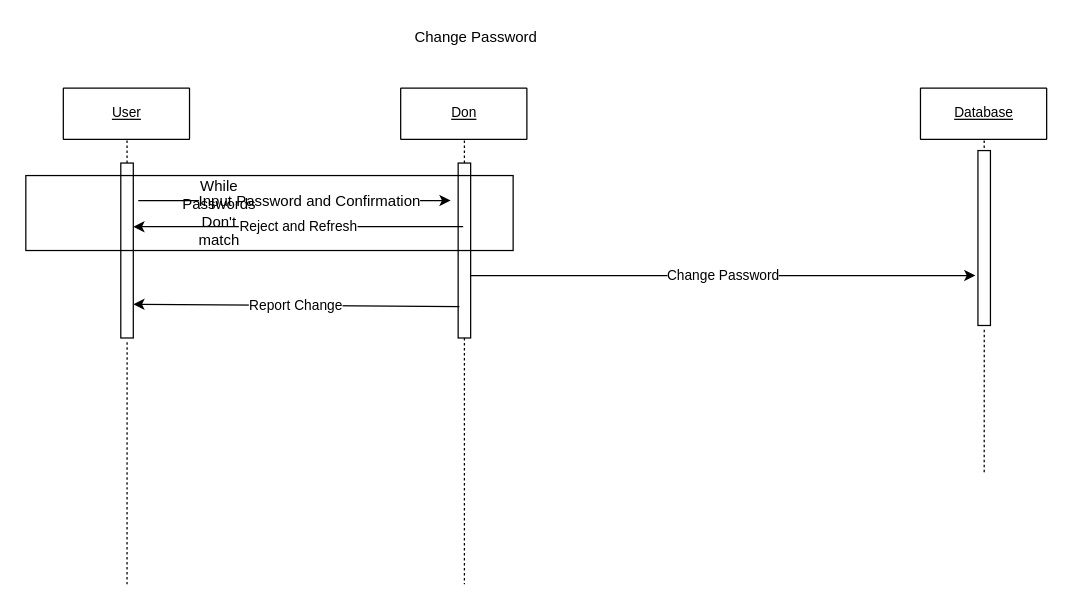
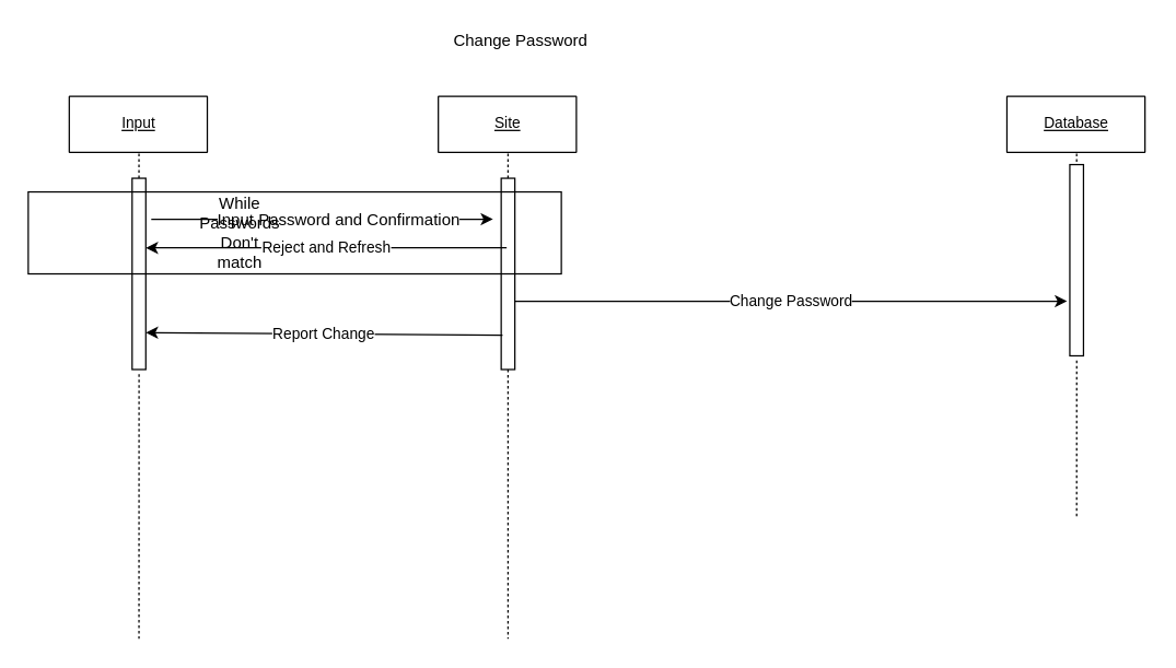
  <mxCell id="0" />
  <mxCell id="1" parent="0" />
  <mxCell id="2" style="vsdxID=3;fillColor=none;gradientColor=none;strokeColor=none;spacingTop=-3;spacingBottom=-3;spacingLeft=-3;spacingRight=-3;labelBackgroundColor=none;rounded=0;html=1;whiteSpace=wrap;" parent="1" vertex="1"><mxGeometry x="50" y="70" width="101" height="41" as="geometry" /></mxCell>
  <mxCell id="3" style="vsdxID=4;fillColor=#ffffff;gradientColor=none;shape=stencil(pZFLDsIwDERP4y1yEiEOUMoFOEFEDLEISZWG7+lJaypVFSvY2TPPsjUG0/TedgQa+5LTme7sigezBa05espcagWmBdMcU6ZTTtfopO9sJTWOCjmZUQOt0ebDnl8kGq6M2qzFkMlLug0bHx9frOdEo7A7YQPHGavwH3rqv8I/o8sbajFGI6FxCJLs3F9GWSV5g2nf);strokeColor=#000000;spacingTop=-3;spacingBottom=-3;spacingLeft=-3;spacingRight=-3;labelBackgroundColor=none;rounded=1;html=1;whiteSpace=wrap;" parent="2" vertex="1"><mxGeometry width="101" height="41" as="geometry" /></mxCell>
- <mxCell id="4" value="&lt;p style=&quot;align:center;margin-left:0;margin-right:0;margin-top:0px;margin-bottom:0px;text-indent:0;valign:middle;direction:ltr;&quot;&gt;&lt;font style=&quot;font-size:11px;font-family:Arial;color:#000000;direction:ltr;letter-spacing:0px;line-height:100%;opacity:1&quot;&gt;&lt;u&gt;User&lt;/u&gt;&lt;/font&gt;&lt;/p&gt;" style="text;vsdxID=3;fillColor=none;gradientColor=none;strokeColor=none;spacingTop=-3;spacingBottom=-3;spacingLeft=-3;spacingRight=-3;labelBackgroundColor=none;rounded=0;html=1;whiteSpace=wrap;verticalAlign=middle;align=center;;html=1;" parent="2" vertex="1"><mxGeometry y="-0.48" width="101.6" height="41.91" as="geometry" /></mxCell>
+ <mxCell id="4" value="&lt;p style=&quot;align:center;margin-left:0;margin-right:0;margin-top:0px;margin-bottom:0px;text-indent:0;valign:middle;direction:ltr;&quot;&gt;&lt;font style=&quot;font-size:11px;font-family:Arial;color:#000000;direction:ltr;letter-spacing:0px;line-height:100%;opacity:1&quot;&gt;&lt;u&gt;Input&lt;/u&gt;&lt;/font&gt;&lt;/p&gt;" style="text;vsdxID=3;fillColor=none;gradientColor=none;strokeColor=none;spacingTop=-3;spacingBottom=-3;spacingLeft=-3;spacingRight=-3;labelBackgroundColor=none;rounded=0;html=1;whiteSpace=wrap;verticalAlign=middle;align=center;;html=1;" parent="2" vertex="1"><mxGeometry y="-0.48" width="101.6" height="41.91" as="geometry" /></mxCell>
  <mxCell id="5" style="vsdxID=5;fillColor=none;gradientColor=none;strokeColor=none;spacingTop=-3;spacingBottom=-3;spacingLeft=-3;spacingRight=-3;labelBackgroundColor=none;rounded=0;html=1;whiteSpace=wrap;" parent="1" vertex="1"><mxGeometry x="320" y="70" width="101" height="41" as="geometry" /></mxCell>
  <mxCell id="6" style="vsdxID=6;fillColor=#ffffff;gradientColor=none;shape=stencil(pZFLDsIwDERP4y1yEiEOUMoFOEFEDLEISZWG7+lJaypVFSvY2TPPsjUG0/TedgQa+5LTme7sigezBa05espcagWmBdMcU6ZTTtfopO9sJTWOCjmZUQOt0ebDnl8kGq6M2qzFkMlLug0bHx9frOdEo7A7YQPHGavwH3rqv8I/o8sbajFGI6FxCJLs3F9GWSV5g2nf);strokeColor=#000000;spacingTop=-3;spacingBottom=-3;spacingLeft=-3;spacingRight=-3;labelBackgroundColor=none;rounded=1;html=1;whiteSpace=wrap;" parent="5" vertex="1"><mxGeometry width="101" height="41" as="geometry" /></mxCell>
- <mxCell id="7" value="&lt;p style=&quot;align:center;margin-left:0;margin-right:0;margin-top:0px;margin-bottom:0px;text-indent:0;valign:middle;direction:ltr;&quot;&gt;&lt;font style=&quot;font-size:11px;font-family:Arial;color:#000000;direction:ltr;letter-spacing:0px;line-height:100%;opacity:1&quot;&gt;&lt;u&gt;Don&lt;/u&gt;&lt;/font&gt;&lt;/p&gt;" style="text;vsdxID=5;fillColor=none;gradientColor=none;strokeColor=none;spacingTop=-3;spacingBottom=-3;spacingLeft=-3;spacingRight=-3;labelBackgroundColor=none;rounded=0;html=1;whiteSpace=wrap;verticalAlign=middle;align=center;;html=1;" parent="5" vertex="1"><mxGeometry y="-0.48" width="101.6" height="41.91" as="geometry" /></mxCell>
+ <mxCell id="7" value="&lt;p style=&quot;align:center;margin-left:0;margin-right:0;margin-top:0px;margin-bottom:0px;text-indent:0;valign:middle;direction:ltr;&quot;&gt;&lt;font style=&quot;font-size:11px;font-family:Arial;color:#000000;direction:ltr;letter-spacing:0px;line-height:100%;opacity:1&quot;&gt;&lt;u&gt;Site&lt;/u&gt;&lt;/font&gt;&lt;/p&gt;" style="text;vsdxID=5;fillColor=none;gradientColor=none;strokeColor=none;spacingTop=-3;spacingBottom=-3;spacingLeft=-3;spacingRight=-3;labelBackgroundColor=none;rounded=0;html=1;whiteSpace=wrap;verticalAlign=middle;align=center;;html=1;" parent="5" vertex="1"><mxGeometry y="-0.48" width="101.6" height="41.91" as="geometry" /></mxCell>
  <mxCell id="8" style="vsdxID=7;fillColor=none;gradientColor=none;strokeColor=none;spacingTop=-3;spacingBottom=-3;spacingLeft=-3;spacingRight=-3;labelBackgroundColor=none;rounded=0;html=1;whiteSpace=wrap;" parent="1" vertex="1"><mxGeometry x="736" y="70" width="101" height="41" as="geometry" /></mxCell>
  <mxCell id="9" style="vsdxID=8;fillColor=#ffffff;gradientColor=none;shape=stencil(pZFLDsIwDERP4y1yEiEOUMoFOEFEDLEISZWG7+lJaypVFSvY2TPPsjUG0/TedgQa+5LTme7sigezBa05espcagWmBdMcU6ZTTtfopO9sJTWOCjmZUQOt0ebDnl8kGq6M2qzFkMlLug0bHx9frOdEo7A7YQPHGavwH3rqv8I/o8sbajFGI6FxCJLs3F9GWSV5g2nf);strokeColor=#000000;spacingTop=-3;spacingBottom=-3;spacingLeft=-3;spacingRight=-3;labelBackgroundColor=none;rounded=1;html=1;whiteSpace=wrap;" parent="8" vertex="1"><mxGeometry width="101" height="41" as="geometry" /></mxCell>
  <mxCell id="10" value="&lt;p style=&quot;align:center;margin-left:0;margin-right:0;margin-top:0px;margin-bottom:0px;text-indent:0;valign:middle;direction:ltr;&quot;&gt;&lt;font style=&quot;font-size:11px;font-family:Arial;color:#000000;direction:ltr;letter-spacing:0px;line-height:100%;opacity:1&quot;&gt;&lt;u&gt;Database&lt;/u&gt;&lt;/font&gt;&lt;/p&gt;" style="text;vsdxID=7;fillColor=none;gradientColor=none;strokeColor=none;spacingTop=-3;spacingBottom=-3;spacingLeft=-3;spacingRight=-3;labelBackgroundColor=none;rounded=0;html=1;whiteSpace=wrap;verticalAlign=middle;align=center;;html=1;" parent="8" vertex="1"><mxGeometry y="-0.48" width="101.6" height="41.91" as="geometry" /></mxCell>
  <mxCell id="11" style="vsdxID=10;edgeStyle=none;dashed=1;dashPattern=2.00 2.00;startArrow=none;endArrow=none;startSize=5;endSize=5;strokeColor=#000000;spacingTop=-3;spacingBottom=-3;spacingLeft=-3;spacingRight=-3;verticalAlign=middle;html=1;labelBackgroundColor=none;rounded=0;" parent="1" edge="1" source="16"><mxGeometry relative="1" as="geometry"><mxPoint as="offset" /><Array as="points" /><mxPoint x="371" y="112" as="sourcePoint" /><mxPoint x="371" y="467" as="targetPoint" /></mxGeometry></mxCell>
  <mxCell id="12" style="vsdxID=9;edgeStyle=none;dashed=1;dashPattern=2.00 2.00;startArrow=none;endArrow=none;startSize=5;endSize=5;strokeColor=#000000;spacingTop=-3;spacingBottom=-3;spacingLeft=-3;spacingRight=-3;verticalAlign=middle;html=1;labelBackgroundColor=none;rounded=0;exitX=0.505;exitY=1.024;exitDx=0;exitDy=0;exitPerimeter=0;" parent="1" source="14" edge="1"><mxGeometry relative="1" as="geometry"><mxPoint as="offset" /><Array as="points" /><mxPoint x="101" y="467" as="targetPoint" /></mxGeometry></mxCell>
  <mxCell id="13" style="vsdxID=11;edgeStyle=none;dashed=1;dashPattern=2.00 2.00;startArrow=none;endArrow=none;startSize=5;endSize=5;strokeColor=#000000;spacingTop=-3;spacingBottom=-3;spacingLeft=-3;spacingRight=-3;verticalAlign=middle;html=1;labelBackgroundColor=none;rounded=0;exitX=0.505;exitY=1.024;exitDx=0;exitDy=0;exitPerimeter=0;" parent="1" source="25" edge="1"><mxGeometry relative="1" as="geometry"><mxPoint as="offset" /><Array as="points" /><mxPoint x="787" y="379" as="targetPoint" /></mxGeometry></mxCell>
  <mxCell id="14" value="" style="html=1;points=[];perimeter=orthogonalPerimeter;" vertex="1" parent="1"><mxGeometry x="96" y="130" width="10" height="140" as="geometry" /></mxCell>
  <mxCell id="15" style="vsdxID=9;edgeStyle=none;dashed=1;dashPattern=2.00 2.00;startArrow=none;endArrow=none;startSize=5;endSize=5;strokeColor=#000000;spacingTop=-3;spacingBottom=-3;spacingLeft=-3;spacingRight=-3;verticalAlign=middle;html=1;labelBackgroundColor=none;rounded=0;exitX=0.505;exitY=1.024;exitDx=0;exitDy=0;exitPerimeter=0;" edge="1" parent="1" source="2" target="14"><mxGeometry relative="1" as="geometry"><mxPoint as="offset" /><Array as="points" /><mxPoint x="101" y="467" as="targetPoint" /><mxPoint x="101" y="112" as="sourcePoint" /></mxGeometry></mxCell>
  <mxCell id="16" value="" style="html=1;points=[];perimeter=orthogonalPerimeter;" vertex="1" parent="1"><mxGeometry x="366" y="130" width="10" height="140" as="geometry" /></mxCell>
  <mxCell id="17" style="vsdxID=10;edgeStyle=none;dashed=1;dashPattern=2.00 2.00;startArrow=none;endArrow=none;startSize=5;endSize=5;strokeColor=#000000;spacingTop=-3;spacingBottom=-3;spacingLeft=-3;spacingRight=-3;verticalAlign=middle;html=1;labelBackgroundColor=none;rounded=0;" edge="1" parent="1" target="16"><mxGeometry relative="1" as="geometry"><mxPoint as="offset" /><Array as="points" /><mxPoint x="371" y="112" as="sourcePoint" /><mxPoint x="371" y="467" as="targetPoint" /></mxGeometry></mxCell>
  <mxCell id="18" value="Change Password&lt;br&gt;" style="text;html=1;strokeColor=none;fillColor=none;align=center;verticalAlign=middle;whiteSpace=wrap;rounded=0;" vertex="1" parent="1"><mxGeometry x="320" y="20" width="121" height="20" as="geometry" /></mxCell>
  <mxCell id="19" value="" style="endArrow=classic;html=1;" edge="1" parent="1"><mxGeometry width="50" height="50" relative="1" as="geometry"><mxPoint x="110" y="160" as="sourcePoint" /><mxPoint x="360" y="160" as="targetPoint" /></mxGeometry></mxCell>
  <mxCell id="20" value="Input Password and Confirmation" style="text;html=1;resizable=0;points=[];align=center;verticalAlign=middle;labelBackgroundColor=#ffffff;" vertex="1" connectable="0" parent="19"><mxGeometry x="0.088" relative="1" as="geometry"><mxPoint as="offset" /></mxGeometry></mxCell>
  <mxCell id="21" value="" style="rounded=0;whiteSpace=wrap;html=1;fillColor=none;" vertex="1" parent="1"><mxGeometry x="20" y="140" width="390" height="60" as="geometry" /></mxCell>
  <mxCell id="22" value="While Passwords Don't match" style="text;html=1;strokeColor=none;fillColor=none;align=center;verticalAlign=middle;whiteSpace=wrap;rounded=0;" vertex="1" parent="1"><mxGeometry x="155" y="160" width="40" height="20" as="geometry" /></mxCell>
  <mxCell id="23" value="Reject and Refresh" style="endArrow=classic;html=1;entryX=1;entryY=0.364;entryDx=0;entryDy=0;entryPerimeter=0;exitX=0.4;exitY=0.364;exitDx=0;exitDy=0;exitPerimeter=0;" edge="1" parent="1" source="16" target="14"><mxGeometry width="50" height="50" relative="1" as="geometry"><mxPoint x="320" y="280" as="sourcePoint" /><mxPoint x="300" y="280" as="targetPoint" /></mxGeometry></mxCell>
  <mxCell id="24" value="Change Password" style="endArrow=classic;html=1;" edge="1" parent="1" source="16"><mxGeometry width="50" height="50" relative="1" as="geometry"><mxPoint x="470" y="270" as="sourcePoint" /><mxPoint x="780" y="220" as="targetPoint" /></mxGeometry></mxCell>
  <mxCell id="25" value="" style="html=1;points=[];perimeter=orthogonalPerimeter;" vertex="1" parent="1"><mxGeometry x="782" y="120" width="10" height="140" as="geometry" /></mxCell>
  <mxCell id="26" style="vsdxID=11;edgeStyle=none;dashed=1;dashPattern=2.00 2.00;startArrow=none;endArrow=none;startSize=5;endSize=5;strokeColor=#000000;spacingTop=-3;spacingBottom=-3;spacingLeft=-3;spacingRight=-3;verticalAlign=middle;html=1;labelBackgroundColor=none;rounded=0;exitX=0.505;exitY=1.024;exitDx=0;exitDy=0;exitPerimeter=0;" edge="1" parent="1" source="8" target="25"><mxGeometry relative="1" as="geometry"><mxPoint as="offset" /><Array as="points" /><mxPoint x="787" y="379" as="targetPoint" /><mxPoint x="787" y="112" as="sourcePoint" /></mxGeometry></mxCell>
  <mxCell id="27" value="Report Change" style="endArrow=classic;html=1;entryX=1.1;entryY=0.807;entryDx=0;entryDy=0;entryPerimeter=0;exitX=0.2;exitY=0.821;exitDx=0;exitDy=0;exitPerimeter=0;" edge="1" parent="1"><mxGeometry width="50" height="50" relative="1" as="geometry"><mxPoint x="367" y="244.94" as="sourcePoint" /><mxPoint x="106" y="242.98" as="targetPoint" /></mxGeometry></mxCell>
